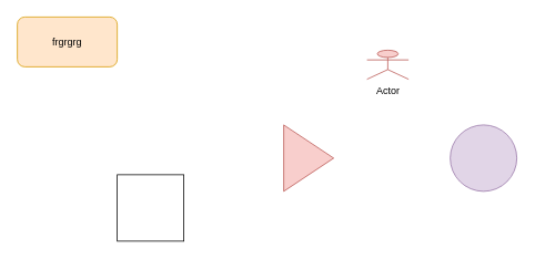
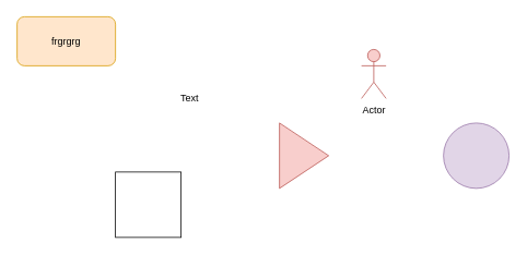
  <mxCell id="0" />
  <mxCell id="1" parent="0" />
  <mxCell id="2" value="frgrgrg" style="whiteSpace=wrap;html=1;fillColor=#ffe6cc;strokeColor=#d79b00;rounded=1;" parent="1" vertex="1"><mxGeometry x="20" y="20" width="120" height="60" as="geometry" /></mxCell>
+ <mxCell id="3" value="Text" style="text;html=1;align=center;verticalAlign=middle;resizable=0;points=[];autosize=1;strokeColor=none;fillColor=none;" parent="1" vertex="1"><mxGeometry x="210" y="110" width="40" height="20" as="geometry" /></mxCell>
  <mxCell id="4" value="" style="whiteSpace=wrap;html=1;aspect=fixed;" parent="1" vertex="1"><mxGeometry x="140" y="210" width="80" height="80" as="geometry" /></mxCell>
  <mxCell id="5" value="" style="ellipse;whiteSpace=wrap;html=1;aspect=fixed;fillColor=#e1d5e7;strokeColor=#9673a6;" parent="1" vertex="1"><mxGeometry x="540" y="150" width="80" height="80" as="geometry" /></mxCell>
  <mxCell id="6" value="" style="triangle;whiteSpace=wrap;html=1;fillColor=#f8cecc;strokeColor=#b85450;" parent="1" vertex="1"><mxGeometry x="340" y="150" width="60" height="80" as="geometry" /></mxCell>
- <mxCell id="7" value="Actor" style="shape=umlActor;verticalLabelPosition=bottom;verticalAlign=top;html=1;outlineConnect=0;fillColor=#f8cecc;strokeColor=#b85450;" vertex="1" parent="1"><mxGeometry x="440" y="60" width="50" height="35" as="geometry" /></mxCell>
+ <mxCell id="7" value="Actor" style="shape=umlActor;verticalLabelPosition=bottom;verticalAlign=top;html=1;outlineConnect=0;fillColor=#f8cecc;strokeColor=#b85450;" vertex="1" parent="1"><mxGeometry x="440" y="60" width="30" height="60" as="geometry" /></mxCell>
